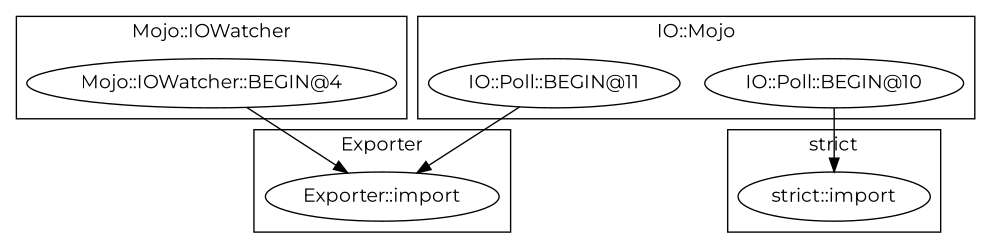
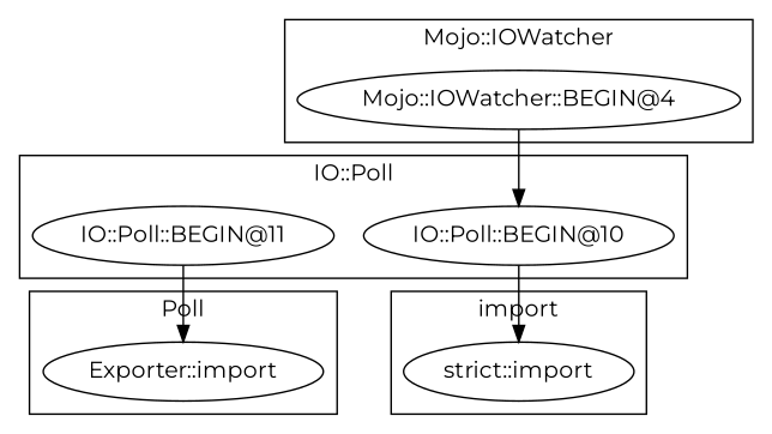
  digraph {
    fontname=Montserrat
    node [fontname=Montserrat]
    edge [fontname=Montserrat]
    "strict::import"
    "IO::Poll::BEGIN@11"
    "IO::Poll::BEGIN@10"
    "Exporter::import"
    "Mojo::IOWatcher::BEGIN@4"
    subgraph cluster_1 {
-     label="strict"
+     label=import
      "strict::import"
    }
    subgraph cluster_2 {
-     label="IO::Mojo"
+     label="IO::Poll"
      "IO::Poll::BEGIN@11"
      "IO::Poll::BEGIN@10"
    }
    subgraph cluster_3 {
-     label=Exporter
+     label=Poll
      "Exporter::import"
    }
    subgraph cluster_4 {
      label="Mojo::IOWatcher"
      "Mojo::IOWatcher::BEGIN@4"
    }
    "IO::Poll::BEGIN@11" -> "Exporter::import"
    "IO::Poll::BEGIN@10" -> "strict::import"
-   "Mojo::IOWatcher::BEGIN@4" -> "Exporter::import"
+   "Mojo::IOWatcher::BEGIN@4" -> "IO::Poll::BEGIN@10"
  }
